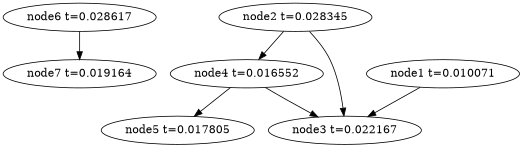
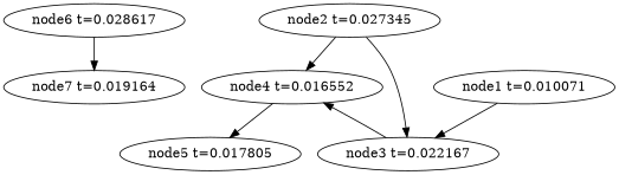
  digraph {
    n1 [label="node7 t=0.019164"]
    n2 [label="node6 t=0.028617"]
    n3 [label="node5 t=0.017805"]
    n4 [label="node4 t=0.016552"]
    n5 [label="node3 t=0.022167"]
-   n6 [label="node2 t=0.028345"]
+   n6 [label="node2 t=0.027345"]
    n7 [label="node1 t=0.010071"]
    n2 -> n1
    n4 -> n3
-   n4 -> n5
+   n5 -> n4
    n6 -> n4
    n6 -> n5
    n7 -> n5
  }
